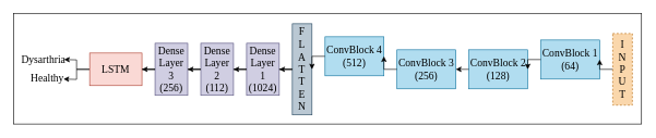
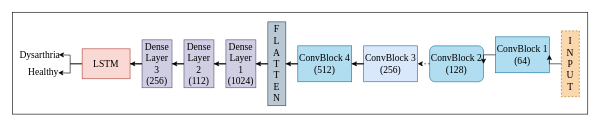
  <mxCell id="0" />
  <mxCell id="1" parent="0" />
  <mxCell id="2" value="" style="group" connectable="0" vertex="1" parent="1"><mxGeometry x="20" y="20" width="960" height="170" as="geometry" /></mxCell>
  <mxCell id="3" value="I&lt;br style=&quot;font-size: 16px;&quot;&gt;N&lt;br style=&quot;font-size: 16px;&quot;&gt;P&lt;br style=&quot;font-size: 16px;&quot;&gt;U&lt;br style=&quot;font-size: 16px;&quot;&gt;T&lt;br style=&quot;font-size: 16px;&quot;&gt;" style="rounded=0;whiteSpace=wrap;html=1;fillColor=#fad7ac;strokeColor=#b46504;fontFamily=Times New Roman;fontSize=16;dashed=1;" vertex="1" parent="2"><mxGeometry x="916" y="31" width="30" height="110" as="geometry" /></mxCell>
  <mxCell id="4" value="ConvBlock 1&lt;br style=&quot;font-size: 16px;&quot;&gt;(64)" style="rounded=0;whiteSpace=wrap;html=1;fillColor=#b1ddf0;strokeColor=#10739e;fontFamily=Times New Roman;fontSize=16;" vertex="1" parent="2"><mxGeometry x="806" y="41" width="90" height="60" as="geometry" /></mxCell>
  <mxCell id="5" style="edgeStyle=orthogonalEdgeStyle;rounded=0;orthogonalLoop=1;jettySize=auto;html=1;entryX=1;entryY=0.5;entryDx=0;entryDy=0;fontFamily=Times New Roman;fontSize=16;" edge="1" parent="2" source="3" target="4"><mxGeometry relative="1" as="geometry" /></mxCell>
- <mxCell id="6" value="ConvBlock 2&lt;br style=&quot;font-size: 16px;&quot;&gt;(128)" style="rounded=0;whiteSpace=wrap;html=1;fillColor=#b1ddf0;strokeColor=#10739e;fontFamily=Times New Roman;fontSize=16;" vertex="1" parent="2"><mxGeometry x="696" y="56" width="90" height="60" as="geometry" /></mxCell>
+ <mxCell id="6" value="ConvBlock 2&lt;br style=&quot;font-size: 16px;&quot;&gt;(128)" style="whiteSpace=wrap;html=1;fillColor=#b1ddf0;strokeColor=#10739e;fontFamily=Times New Roman;fontSize=16;rounded=1;" vertex="1" parent="2"><mxGeometry x="696" y="56" width="90" height="60" as="geometry" /></mxCell>
  <mxCell id="7" style="edgeStyle=orthogonalEdgeStyle;rounded=0;orthogonalLoop=1;jettySize=auto;html=1;exitX=0;exitY=0.5;exitDx=0;exitDy=0;entryX=1;entryY=0.5;entryDx=0;entryDy=0;fontFamily=Times New Roman;fontSize=16;" edge="1" parent="2" source="4" target="6"><mxGeometry relative="1" as="geometry" /></mxCell>
- <mxCell id="8" value="ConvBlock 3&lt;br style=&quot;font-size: 16px;&quot;&gt;(256)" style="rounded=0;whiteSpace=wrap;html=1;fillColor=#b1ddf0;strokeColor=#10739e;fontFamily=Times New Roman;fontSize=16;" vertex="1" parent="2"><mxGeometry x="586" y="56" width="90" height="60" as="geometry" /></mxCell>
- <mxCell id="9" style="edgeStyle=orthogonalEdgeStyle;rounded=0;orthogonalLoop=1;jettySize=auto;html=1;exitX=0;exitY=0.5;exitDx=0;exitDy=0;entryX=1;entryY=0.5;entryDx=0;entryDy=0;fontFamily=Times New Roman;fontSize=16;" edge="1" parent="2" source="6" target="8"><mxGeometry relative="1" as="geometry" /></mxCell>
- <mxCell id="10" value="ConvBlock 4&lt;br style=&quot;font-size: 16px;&quot;&gt;(512)" style="rounded=0;whiteSpace=wrap;html=1;fillColor=#b1ddf0;strokeColor=#10739e;fontFamily=Times New Roman;fontSize=16;" vertex="1" parent="2"><mxGeometry x="476" y="36" width="90" height="60" as="geometry" /></mxCell>
+ <mxCell id="8" value="ConvBlock 3&lt;br style=&quot;font-size: 16px;&quot;&gt;(256)" style="rounded=0;whiteSpace=wrap;html=1;fillColor=#dae8fc;strokeColor=#10739e;fontFamily=Times New Roman;fontSize=16;" vertex="1" parent="2"><mxGeometry x="586" y="56" width="90" height="60" as="geometry" /></mxCell>
+ <mxCell id="9" style="edgeStyle=orthogonalEdgeStyle;rounded=0;orthogonalLoop=1;jettySize=auto;html=1;exitX=0;exitY=0.5;exitDx=0;exitDy=0;entryX=1;entryY=0.5;entryDx=0;entryDy=0;fontFamily=Times New Roman;fontSize=16;dashed=1;" edge="1" parent="2" source="6" target="8"><mxGeometry relative="1" as="geometry" /></mxCell>
+ <mxCell id="10" value="ConvBlock 4&lt;br style=&quot;font-size: 16px;&quot;&gt;(512)" style="rounded=0;whiteSpace=wrap;html=1;fillColor=#b1ddf0;strokeColor=#10739e;fontFamily=Times New Roman;fontSize=16;" vertex="1" parent="2"><mxGeometry x="476" y="56" width="90" height="60" as="geometry" /></mxCell>
  <mxCell id="11" style="edgeStyle=orthogonalEdgeStyle;rounded=0;orthogonalLoop=1;jettySize=auto;html=1;entryX=1;entryY=0.5;entryDx=0;entryDy=0;fontFamily=Times New Roman;fontSize=16;" edge="1" parent="2" source="8" target="10"><mxGeometry relative="1" as="geometry" /></mxCell>
  <mxCell id="12" value="F&lt;br style=&quot;font-size: 16px;&quot;&gt;L&lt;br style=&quot;font-size: 16px;&quot;&gt;A&lt;br style=&quot;font-size: 16px;&quot;&gt;T&lt;br style=&quot;font-size: 16px;&quot;&gt;T&lt;br style=&quot;font-size: 16px;&quot;&gt;E&lt;br style=&quot;font-size: 16px;&quot;&gt;N&lt;br style=&quot;font-size: 16px;&quot;&gt;" style="rounded=0;whiteSpace=wrap;html=1;fillColor=#bac8d3;strokeColor=#23445d;fontFamily=Times New Roman;fontSize=16;" vertex="1" parent="2"><mxGeometry x="426" y="16" width="30" height="140" as="geometry" /></mxCell>
  <mxCell id="13" style="edgeStyle=orthogonalEdgeStyle;rounded=0;orthogonalLoop=1;jettySize=auto;html=1;fontFamily=Times New Roman;fontSize=16;" edge="1" parent="2" source="10" target="12"><mxGeometry relative="1" as="geometry" /></mxCell>
  <mxCell id="14" value="Dense Layer 1&lt;br style=&quot;font-size: 16px;&quot;&gt;(1024)" style="rounded=0;whiteSpace=wrap;html=1;fillColor=#d0cee2;strokeColor=#56517e;fontFamily=Times New Roman;fontSize=16;" vertex="1" parent="2"><mxGeometry x="356" y="46" width="50" height="80" as="geometry" /></mxCell>
  <mxCell id="15" style="edgeStyle=orthogonalEdgeStyle;rounded=0;orthogonalLoop=1;jettySize=auto;html=1;entryX=1;entryY=0.5;entryDx=0;entryDy=0;fontFamily=Times New Roman;fontSize=16;" edge="1" parent="2" source="12" target="14"><mxGeometry relative="1" as="geometry" /></mxCell>
  <mxCell id="16" value="Dense Layer 2&lt;br style=&quot;font-size: 16px;&quot;&gt;(112)" style="rounded=0;whiteSpace=wrap;html=1;fillColor=#d0cee2;strokeColor=#56517e;fontFamily=Times New Roman;fontSize=16;" vertex="1" parent="2"><mxGeometry x="286" y="46" width="50" height="80" as="geometry" /></mxCell>
  <mxCell id="17" style="edgeStyle=orthogonalEdgeStyle;rounded=0;orthogonalLoop=1;jettySize=auto;html=1;entryX=1;entryY=0.5;entryDx=0;entryDy=0;fontFamily=Times New Roman;fontSize=16;" edge="1" parent="2" source="14" target="16"><mxGeometry relative="1" as="geometry" /></mxCell>
  <mxCell id="18" value="Dense Layer 3&lt;br style=&quot;font-size: 16px;&quot;&gt;(256)" style="rounded=0;whiteSpace=wrap;html=1;fillColor=#d0cee2;strokeColor=#56517e;fontFamily=Times New Roman;fontSize=16;" vertex="1" parent="2"><mxGeometry x="216" y="46" width="50" height="80" as="geometry" /></mxCell>
  <mxCell id="19" style="edgeStyle=orthogonalEdgeStyle;rounded=0;orthogonalLoop=1;jettySize=auto;html=1;entryX=1;entryY=0.5;entryDx=0;entryDy=0;fontFamily=Times New Roman;fontSize=16;" edge="1" parent="2" source="16" target="18"><mxGeometry relative="1" as="geometry" /></mxCell>
  <mxCell id="20" style="edgeStyle=orthogonalEdgeStyle;rounded=0;orthogonalLoop=1;jettySize=auto;html=1;fontFamily=Times New Roman;fontSize=16;" edge="1" parent="2" source="22"><mxGeometry relative="1" as="geometry"><mxPoint x="76.889" y="71" as="targetPoint" /></mxGeometry></mxCell>
  <mxCell id="21" style="edgeStyle=orthogonalEdgeStyle;rounded=0;orthogonalLoop=1;jettySize=auto;html=1;fontFamily=Times New Roman;fontSize=16;" edge="1" parent="2" source="22"><mxGeometry relative="1" as="geometry"><mxPoint x="76" y="101" as="targetPoint" /></mxGeometry></mxCell>
  <mxCell id="22" value="LSTM" style="rounded=0;whiteSpace=wrap;html=1;fillColor=#fad9d5;strokeColor=#ae4132;fontFamily=Times New Roman;fontSize=16;" vertex="1" parent="2"><mxGeometry x="116" y="61" width="80" height="50" as="geometry" /></mxCell>
  <mxCell id="23" style="edgeStyle=orthogonalEdgeStyle;rounded=0;orthogonalLoop=1;jettySize=auto;html=1;entryX=1;entryY=0.5;entryDx=0;entryDy=0;fontFamily=Times New Roman;fontSize=16;" edge="1" parent="2" source="18" target="22"><mxGeometry relative="1" as="geometry" /></mxCell>
  <mxCell id="24" value="Dysarthria" style="text;html=1;align=center;verticalAlign=middle;resizable=0;points=[];autosize=1;strokeColor=none;fillColor=none;fontFamily=Times New Roman;fontSize=16;" vertex="1" parent="2"><mxGeometry y="56" width="90" height="30" as="geometry" /></mxCell>
  <mxCell id="25" value="Healthy" style="text;html=1;align=center;verticalAlign=middle;resizable=0;points=[];autosize=1;strokeColor=none;fillColor=none;fontFamily=Times New Roman;fontSize=16;" vertex="1" parent="2"><mxGeometry x="16" y="85" width="70" height="30" as="geometry" /></mxCell>
  <mxCell id="26" value="" style="rounded=0;whiteSpace=wrap;html=1;fillColor=none;fontFamily=Times New Roman;fontSize=16;" vertex="1" parent="2"><mxGeometry width="960" height="170" as="geometry" /></mxCell>
